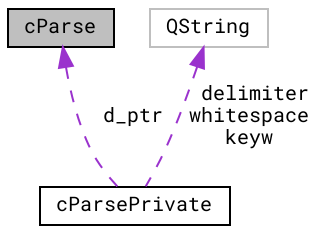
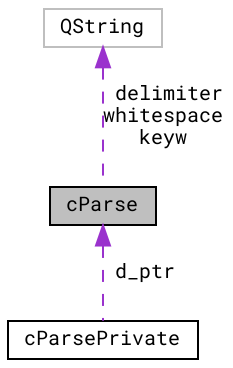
  digraph {
    fontname="Roboto Mono"
    node [color=black fillcolor=white fontname="Roboto Mono" fontsize=10 shape=record style=filled]
    edge [color=darkorchid3 dir=back fontname="Roboto Mono" fontsize=10 labelfontname=Helvetica labelfontsize=10 style=dashed]
    n1 [fillcolor=grey75 fontcolor=black height=0.2 label=cParse width=0.4]
    n2 [height=0.2 label=cParsePrivate width=0.4]
    n3 [color=grey75 height=0.2 label=QString width=0.4]
    n1 -> n2 [label=" d_ptr"]
-   n3 -> n2 [label=" delimiter\nwhitespace\nkeyw"]
+   n3 -> n1 [label=" delimiter\nwhitespace\nkeyw"]
  }
